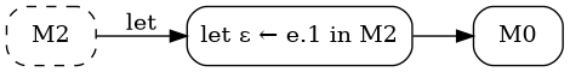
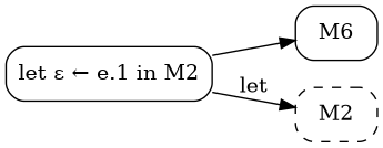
  digraph {
    fontname="DejaVu Serif"
    rankdir=LR
    node [fontname="DejaVu Serif" shape=box style=rounded]
    edge [fontname="DejaVu Serif"]
    n1 [label="let ε ← e.1 in M2"]
-   M0
+   M0 [label=M6]
    M2 [style="rounded,dashed"]
    n1 -> M0
-   M2 -> n1 [label=let]
+   n1 -> M2 [label=let]
  }
